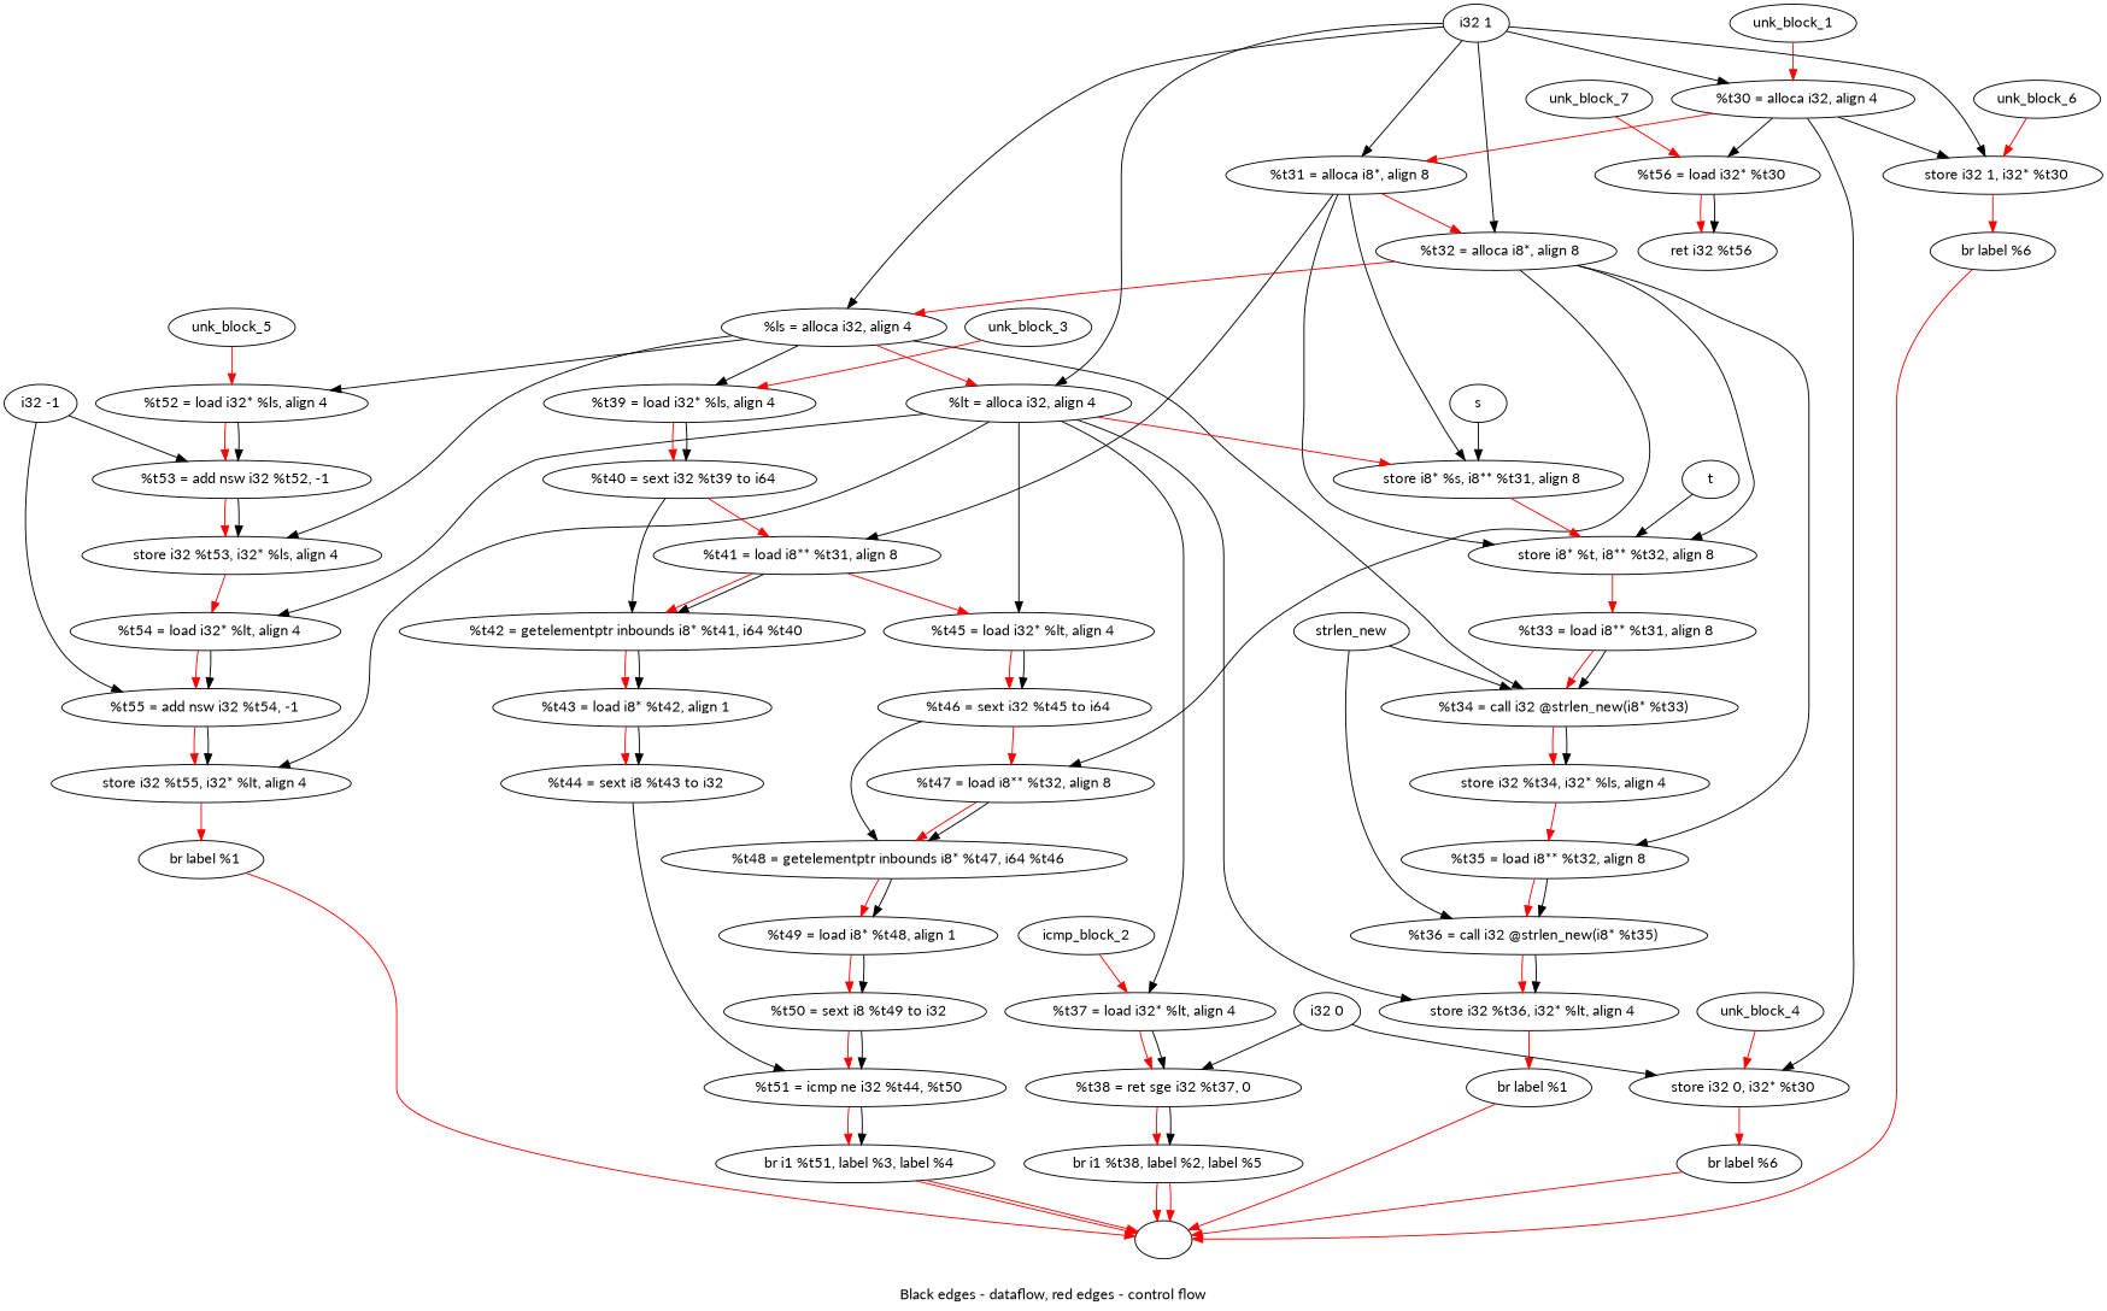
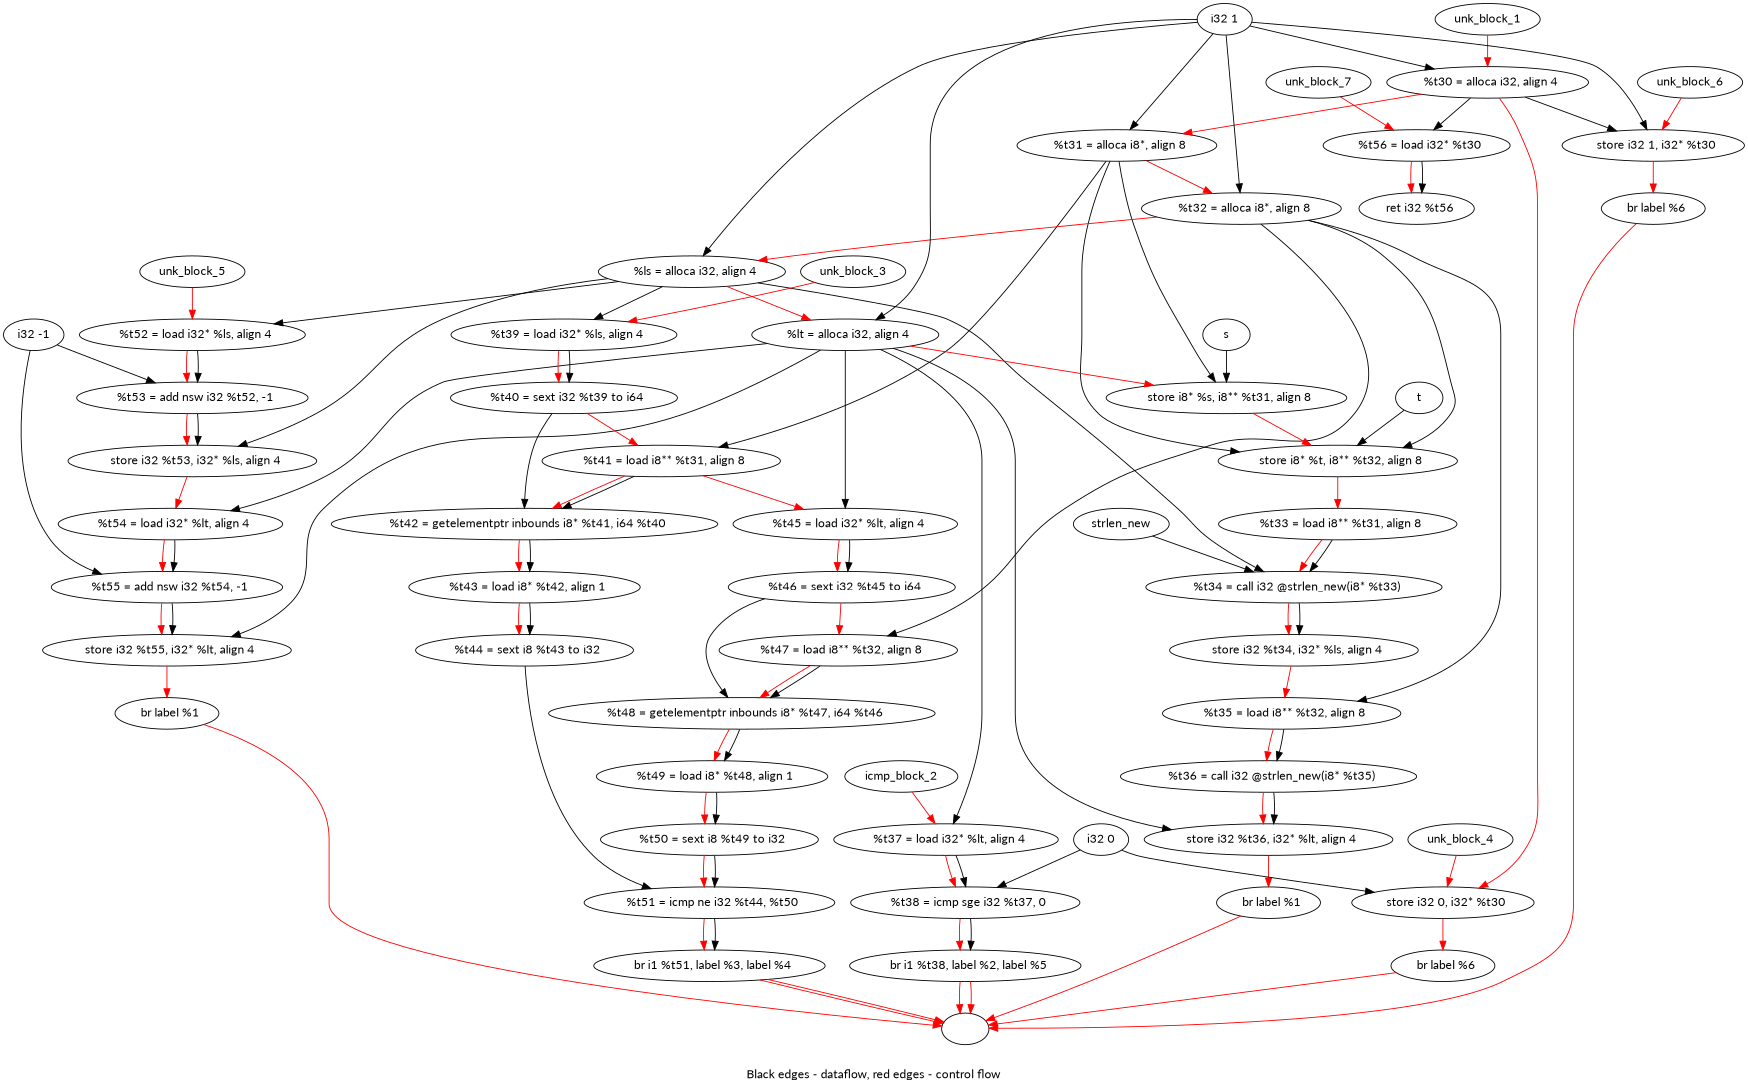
  digraph {
    compound=true
    fontname=Lato
    label="Black edges - dataflow, red edges - control flow"
    node [fontname=Lato]
    edge [fontname=Lato]
    n1 [label="  %t30 = alloca i32, align 4"]
    n2 [label="  %t31 = alloca i8*, align 8"]
    n3 [label="  store i32 0, i32* %t30"]
    n4 [label="  store i32 1, i32* %t30"]
    n5 [label="  %t56 = load i32* %t30"]
    n6 [label="  %t32 = alloca i8*, align 8"]
    n7 [label="  store i8* %s, i8** %t31, align 8"]
    n8 [label="  %t41 = load i8** %t31, align 8"]
    n9 [label="  store i8* %t, i8** %t32, align 8"]
    n10 [label="  br label %6"]
    n11 [label="  br label %6"]
    n12 [label="  ret i32 %t56"]
    n13 [label="  %ls = alloca i32, align 4"]
    n14 [label="  %t35 = load i8** %t32, align 8"]
    n15 [label="  %t47 = load i8** %t32, align 8"]
    n16 [label="  %t33 = load i8** %t31, align 8"]
    n17 [label="  %t34 = call i32 @strlen_new(i8* %t33)"]
    n18 [label="  %t45 = load i32* %lt, align 4"]
    n19 [label="  %t42 = getelementptr inbounds i8* %t41, i64 %t40"]
    n20 [label="  %lt = alloca i32, align 4"]
    n21 [label="  %t39 = load i32* %ls, align 4"]
    n22 [label="  %t52 = load i32* %ls, align 4"]
    n23 [label="  store i32 %t53, i32* %ls, align 4"]
    n24 [label="  %t36 = call i32 @strlen_new(i8* %t35)"]
    n25 [label="  %t48 = getelementptr inbounds i8* %t47, i64 %t46"]
    n26 [label="  store i32 %t36, i32* %lt, align 4"]
    n27 [label="  %t37 = load i32* %lt, align 4"]
    n28 [label="  %t54 = load i32* %lt, align 4"]
    n29 [label="  store i32 %t55, i32* %lt, align 4"]
    n30 [label="  store i32 %t34, i32* %ls, align 4"]
    n31 [label="  %t40 = sext i32 %t39 to i64"]
    n32 [label="  %t53 = add nsw i32 %t52, -1"]
    n33 [label="  br label %1"]
-   n34 [label="%t38 = ret sge i32 %t37, 0"]
+   n34 [label="  %t38 = icmp sge i32 %t37, 0"]
    n35 [label="  %t46 = sext i32 %t45 to i64"]
    n36 [label="  %t55 = add nsw i32 %t54, -1"]
    n37 [label="  br label %1"]
    ""
    unk_block_1
    "i32 1"
    s
    t
    strlen_new
    n44 [label="  br i1 %t38, label %2, label %5"]
    n45 [label=icmp_block_2]
    "i32 0"
    n47 [label="  %t43 = load i8* %t42, align 1"]
    n48 [label="  %t44 = sext i8 %t43 to i32"]
    n49 [label="  %t51 = icmp ne i32 %t44, %t50"]
    n50 [label="  br i1 %t51, label %3, label %4"]
    n51 [label="  %t49 = load i8* %t48, align 1"]
    n52 [label="  %t50 = sext i8 %t49 to i32"]
    unk_block_3
    unk_block_4
    unk_block_5
    "i32 -1"
    unk_block_6
    unk_block_7
    n1 -> n2 [color=red weight=2]
-   n1 -> n3
+   n1 -> n3 [color=red]
    n1 -> n4
    n1 -> n5
    n2 -> n6 [color=red weight=2]
    n2 -> n7
    n2 -> n8
    n2 -> n9
    n3 -> n10 [color=red weight=2]
    n4 -> n11 [color=red weight=2]
    n5 -> n12 [color=red weight=2]
    n5 -> n12
    n6 -> n9
    n6 -> n13 [color=red weight=2]
    n6 -> n14
    n6 -> n15
    n7 -> n9 [color=red weight=2]
    n8 -> n18 [color=red weight=2]
    n8 -> n19 [color=red weight=2]
    n8 -> n19
    n9 -> n16 [color=red weight=2]
    n10 -> "" [color=red]
    n11 -> "" [color=red]
    n13 -> n17
    n13 -> n20 [color=red weight=2]
    n13 -> n21
    n13 -> n22
    n13 -> n23
    n14 -> n24 [color=red weight=2]
    n14 -> n24
    n15 -> n25 [color=red weight=2]
    n15 -> n25
    n16 -> n17 [color=red weight=2]
    n16 -> n17
    n17 -> n30 [color=red weight=2]
    n17 -> n30
    n18 -> n35 [color=red weight=2]
    n18 -> n35
    n19 -> n47 [color=red weight=2]
    n19 -> n47
    n20 -> n7 [color=red weight=2]
    n20 -> n18
    n20 -> n26
    n20 -> n27
    n20 -> n28
    n20 -> n29
    n21 -> n31 [color=red weight=2]
    n21 -> n31
    n22 -> n32 [color=red weight=2]
    n22 -> n32
    n23 -> n28 [color=red weight=2]
    n24 -> n26 [color=red weight=2]
    n24 -> n26
    n25 -> n51 [color=red weight=2]
    n25 -> n51
    n26 -> n33 [color=red weight=2]
    n27 -> n34 [color=red weight=2]
    n27 -> n34
    n28 -> n36 [color=red weight=2]
    n28 -> n36
    n29 -> n37 [color=red weight=2]
    n30 -> n14 [color=red weight=2]
    n31 -> n8 [color=red weight=2]
    n31 -> n19
    n32 -> n23 [color=red weight=2]
    n32 -> n23
    n33 -> "" [color=red]
    n34 -> n44 [color=red weight=2]
    n34 -> n44
    n35 -> n15 [color=red weight=2]
    n35 -> n25
    n36 -> n29 [color=red weight=2]
    n36 -> n29
    n37 -> "" [color=red]
    unk_block_1 -> n1 [color=red]
    "i32 1" -> n1
    "i32 1" -> n2
    "i32 1" -> n4
    "i32 1" -> n6
    "i32 1" -> n13
    "i32 1" -> n20
    s -> n7
    t -> n9
    strlen_new -> n17
-   strlen_new -> n24
    n44 -> "" [color=red]
    n44 -> "" [color=red]
    n45 -> n27 [color=red]
    "i32 0" -> n3
    "i32 0" -> n34
    n47 -> n48 [color=red weight=2]
    n47 -> n48
    n48 -> n49
    n49 -> n50 [color=red weight=2]
    n49 -> n50
    n50 -> "" [color=red]
    n50 -> "" [color=red]
    n51 -> n52 [color=red weight=2]
    n51 -> n52
    n52 -> n49 [color=red weight=2]
    n52 -> n49
    unk_block_3 -> n21 [color=red]
    unk_block_4 -> n3 [color=red]
    unk_block_5 -> n22 [color=red]
    "i32 -1" -> n32
    "i32 -1" -> n36
    unk_block_6 -> n4 [color=red]
    unk_block_7 -> n5 [color=red]
  }
